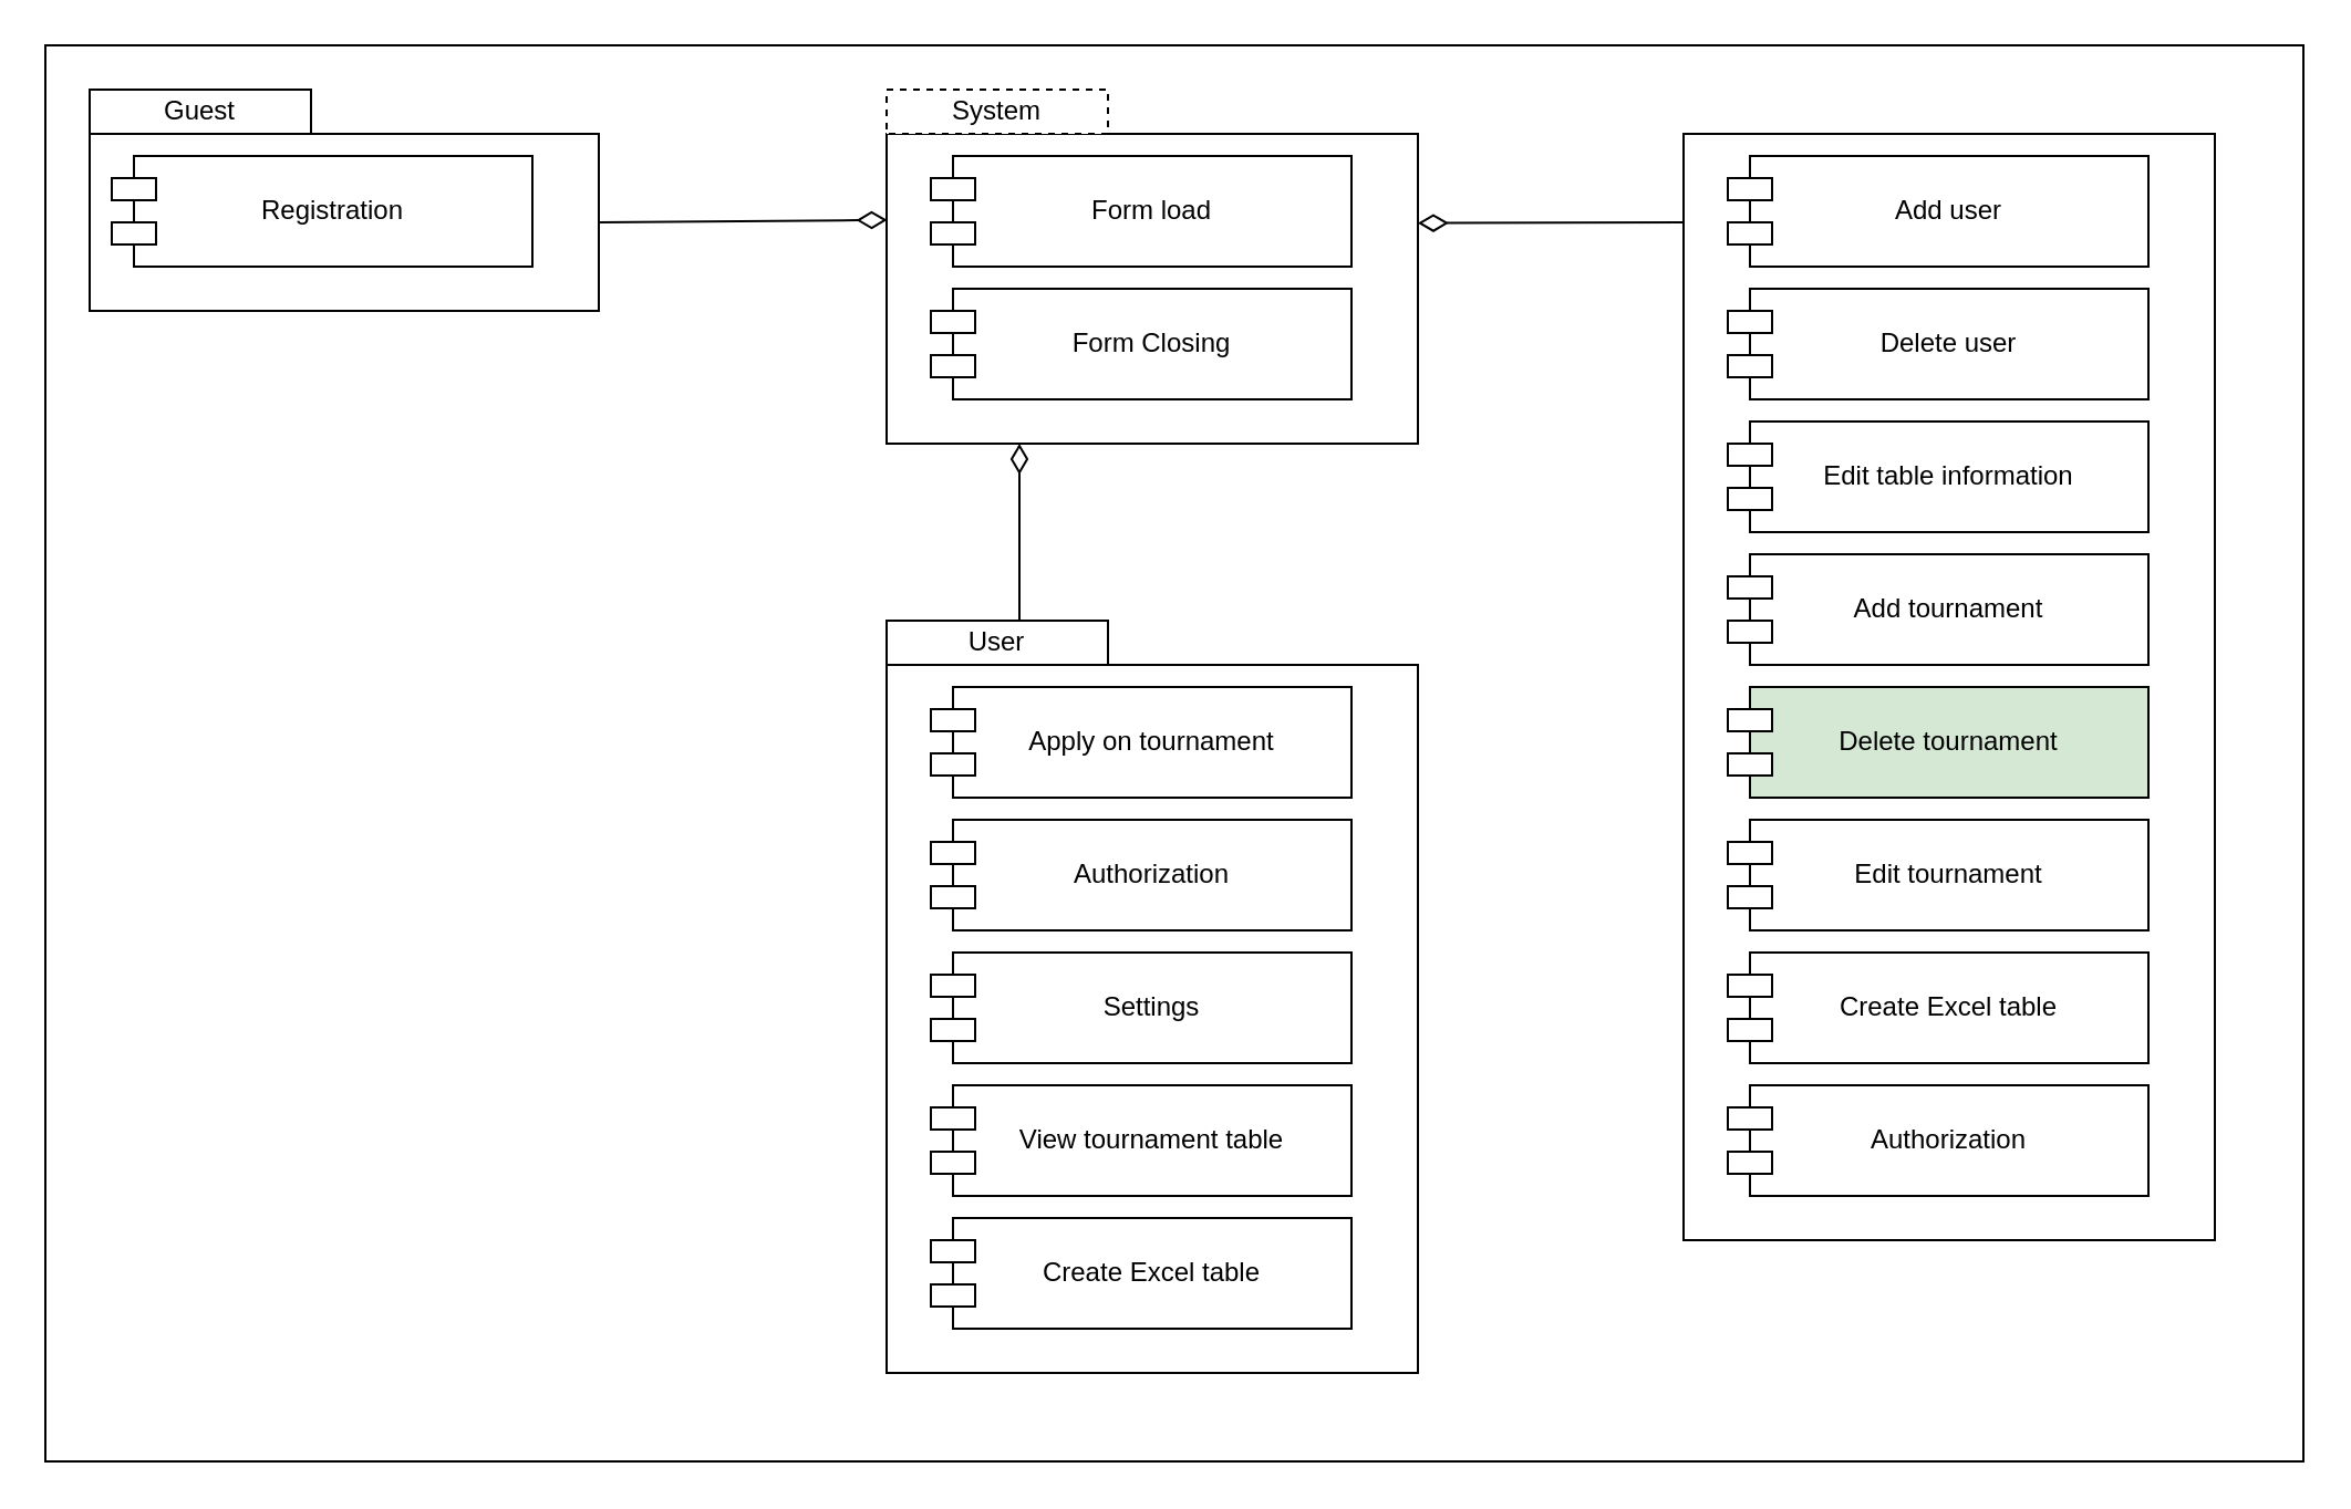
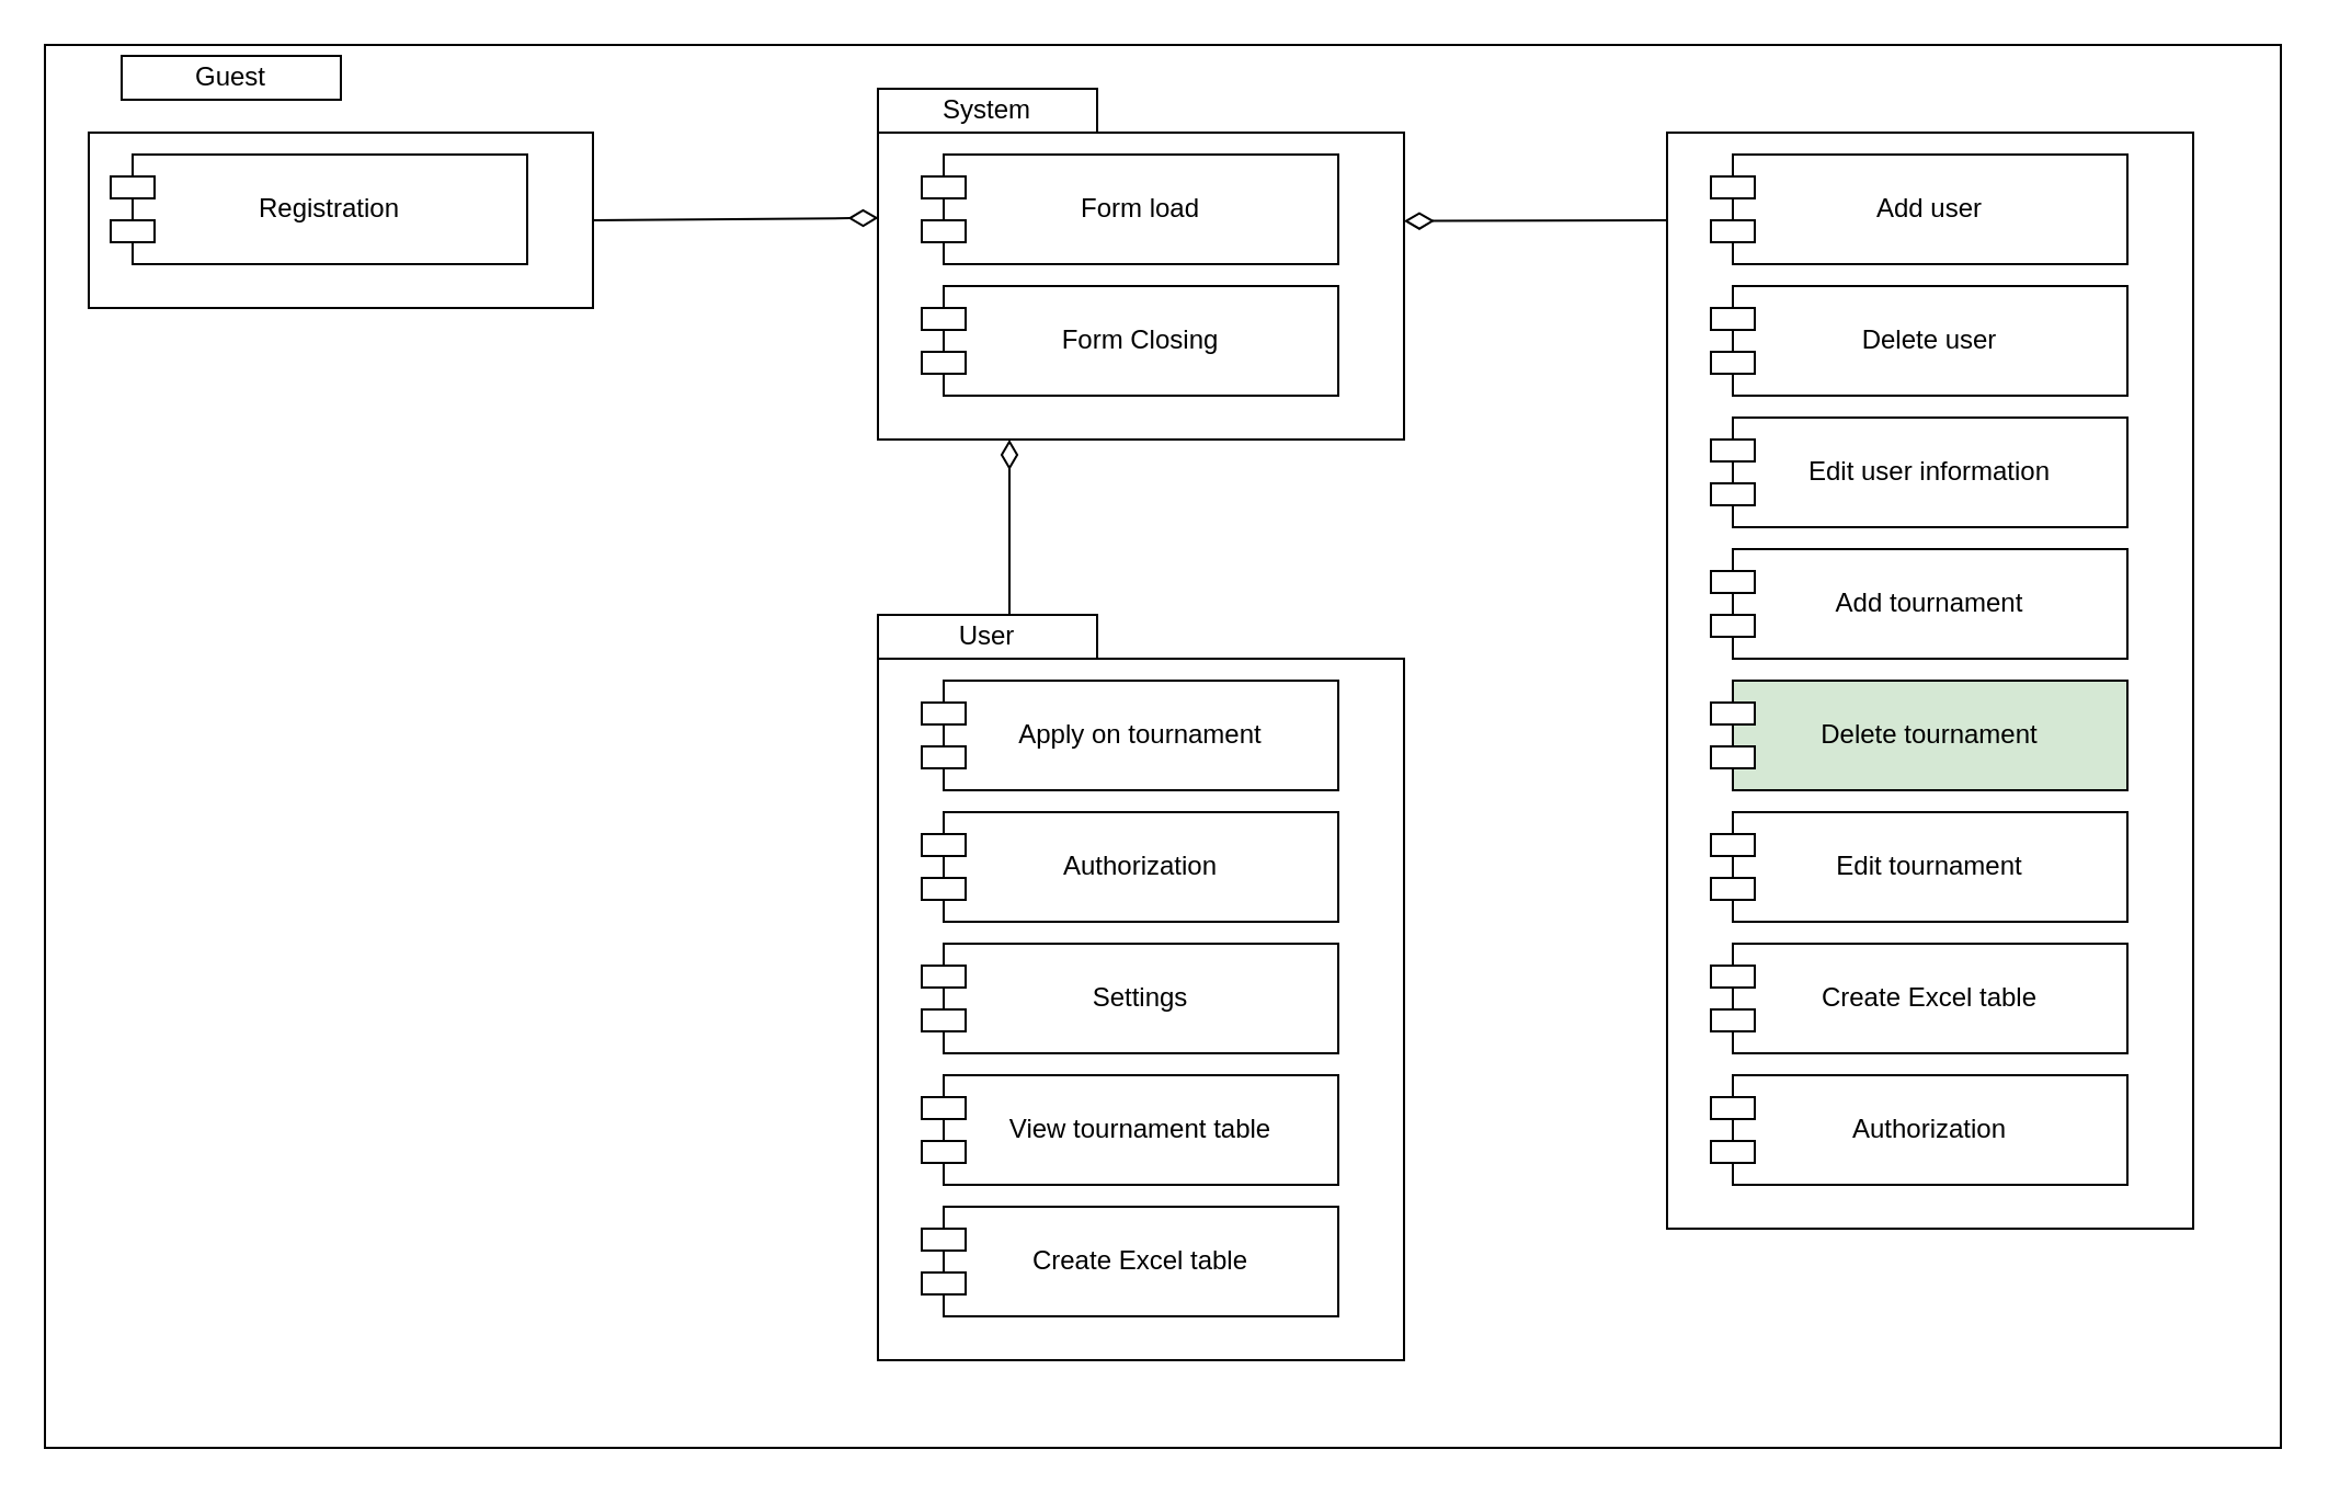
  <mxCell id="0" />
  <mxCell id="1" parent="0" />
  <mxCell id="2" value="" style="rounded=0;whiteSpace=wrap;html=1;" vertex="1" parent="1"><mxGeometry x="20" width="1020" height="640" as="geometry" y="20" /></mxCell>
  <mxCell id="3" value="" style="rounded=0;whiteSpace=wrap;html=1;" vertex="1" parent="1"><mxGeometry x="400" y="60" width="240" height="140" as="geometry" /></mxCell>
  <mxCell id="4" value="" style="rounded=0;whiteSpace=wrap;html=1;" vertex="1" parent="1"><mxGeometry x="40" y="60" width="230" height="80" as="geometry" /></mxCell>
  <mxCell id="5" value="" style="rounded=0;whiteSpace=wrap;html=1;" vertex="1" parent="1"><mxGeometry x="760" y="60" width="240" height="500" as="geometry" /></mxCell>
  <mxCell id="6" value="" style="rounded=0;whiteSpace=wrap;html=1;" vertex="1" parent="1"><mxGeometry x="400" y="300" width="240" height="320" as="geometry" /></mxCell>
  <mxCell id="7" value="User" style="rounded=0;whiteSpace=wrap;html=1;" vertex="1" parent="1"><mxGeometry x="400" y="280" width="100" height="20" as="geometry" /></mxCell>
- <mxCell id="8" value="Guest" style="rounded=0;whiteSpace=wrap;html=1;" vertex="1" parent="1"><mxGeometry x="40" y="40" width="100" height="20" as="geometry" /></mxCell>
- <mxCell id="9" value="System" style="rounded=0;whiteSpace=wrap;html=1;dashed=1;" vertex="1" parent="1"><mxGeometry x="400" y="40" width="100" height="20" as="geometry" /></mxCell>
+ <mxCell id="8" value="Guest" style="rounded=0;whiteSpace=wrap;html=1;" vertex="1" parent="1"><mxGeometry x="55" y="25" width="100" height="20" as="geometry" /></mxCell>
+ <mxCell id="9" value="System" style="rounded=0;whiteSpace=wrap;html=1;" vertex="1" parent="1"><mxGeometry x="400" y="40" width="100" height="20" as="geometry" /></mxCell>
  <mxCell id="10" value="" style="group" vertex="1" connectable="0" parent="1"><mxGeometry x="420" y="70" width="190" height="50" as="geometry" /></mxCell>
  <mxCell id="11" value="Form load" style="rounded=0;whiteSpace=wrap;html=1;" vertex="1" parent="10"><mxGeometry x="10" width="180" height="50" as="geometry" /></mxCell>
  <mxCell id="12" value="" style="rounded=0;whiteSpace=wrap;html=1;" vertex="1" parent="10"><mxGeometry y="10" width="20" height="10" as="geometry" /></mxCell>
  <mxCell id="13" value="" style="rounded=0;whiteSpace=wrap;html=1;" vertex="1" parent="10"><mxGeometry y="30" width="20" height="10" as="geometry" /></mxCell>
  <mxCell id="14" value="" style="group" vertex="1" connectable="0" parent="1"><mxGeometry x="420" y="130" width="190" height="50" as="geometry" /></mxCell>
  <mxCell id="15" value="Form Closing" style="rounded=0;whiteSpace=wrap;html=1;" vertex="1" parent="14"><mxGeometry x="10" width="180" height="50" as="geometry" /></mxCell>
  <mxCell id="16" value="" style="rounded=0;whiteSpace=wrap;html=1;" vertex="1" parent="14"><mxGeometry y="10" width="20" height="10" as="geometry" /></mxCell>
  <mxCell id="17" value="" style="rounded=0;whiteSpace=wrap;html=1;" vertex="1" parent="14"><mxGeometry y="30" width="20" height="10" as="geometry" /></mxCell>
  <mxCell id="18" value="" style="group" vertex="1" connectable="0" parent="1"><mxGeometry x="50" y="70" width="190" height="50" as="geometry" /></mxCell>
  <mxCell id="19" value="Registration" style="rounded=0;whiteSpace=wrap;html=1;" vertex="1" parent="18"><mxGeometry x="10" width="180" height="50" as="geometry" /></mxCell>
  <mxCell id="20" value="" style="rounded=0;whiteSpace=wrap;html=1;" vertex="1" parent="18"><mxGeometry y="10" width="20" height="10" as="geometry" /></mxCell>
  <mxCell id="21" value="" style="rounded=0;whiteSpace=wrap;html=1;" vertex="1" parent="18"><mxGeometry y="30" width="20" height="10" as="geometry" /></mxCell>
  <mxCell id="22" value="" style="group" vertex="1" connectable="0" parent="1"><mxGeometry x="780" y="70" width="190" height="50" as="geometry" /></mxCell>
  <mxCell id="23" value="Add user" style="rounded=0;whiteSpace=wrap;html=1;" vertex="1" parent="22"><mxGeometry x="10" width="180" height="50" as="geometry" /></mxCell>
  <mxCell id="24" value="" style="rounded=0;whiteSpace=wrap;html=1;" vertex="1" parent="22"><mxGeometry y="10" width="20" height="10" as="geometry" /></mxCell>
  <mxCell id="25" value="" style="rounded=0;whiteSpace=wrap;html=1;" vertex="1" parent="22"><mxGeometry y="30" width="20" height="10" as="geometry" /></mxCell>
  <mxCell id="26" value="" style="group" vertex="1" connectable="0" parent="1"><mxGeometry x="780" y="130" width="190" height="50" as="geometry" /></mxCell>
  <mxCell id="27" value="Delete user" style="rounded=0;whiteSpace=wrap;html=1;" vertex="1" parent="26"><mxGeometry x="10" width="180" height="50" as="geometry" /></mxCell>
  <mxCell id="28" value="" style="rounded=0;whiteSpace=wrap;html=1;" vertex="1" parent="26"><mxGeometry y="10" width="20" height="10" as="geometry" /></mxCell>
  <mxCell id="29" value="" style="rounded=0;whiteSpace=wrap;html=1;" vertex="1" parent="26"><mxGeometry y="30" width="20" height="10" as="geometry" /></mxCell>
  <mxCell id="30" value="" style="group" vertex="1" connectable="0" parent="1"><mxGeometry x="780" y="190" width="190" height="50" as="geometry" /></mxCell>
- <mxCell id="31" value="Edit table information" style="rounded=0;whiteSpace=wrap;html=1;" vertex="1" parent="30"><mxGeometry x="10" width="180" height="50" as="geometry" /></mxCell>
+ <mxCell id="31" value="Edit user information" style="rounded=0;whiteSpace=wrap;html=1;" vertex="1" parent="30"><mxGeometry x="10" width="180" height="50" as="geometry" /></mxCell>
  <mxCell id="32" value="" style="rounded=0;whiteSpace=wrap;html=1;" vertex="1" parent="30"><mxGeometry y="10" width="20" height="10" as="geometry" /></mxCell>
  <mxCell id="33" value="" style="rounded=0;whiteSpace=wrap;html=1;" vertex="1" parent="30"><mxGeometry y="30" width="20" height="10" as="geometry" /></mxCell>
  <mxCell id="34" value="" style="group" vertex="1" connectable="0" parent="1"><mxGeometry x="780" y="250" width="190" height="50" as="geometry" /></mxCell>
  <mxCell id="35" value="Add tournament" style="rounded=0;whiteSpace=wrap;html=1;" vertex="1" parent="34"><mxGeometry x="10" width="180" height="50" as="geometry" /></mxCell>
  <mxCell id="36" value="" style="rounded=0;whiteSpace=wrap;html=1;" vertex="1" parent="34"><mxGeometry y="10" width="20" height="10" as="geometry" /></mxCell>
  <mxCell id="37" value="" style="rounded=0;whiteSpace=wrap;html=1;" vertex="1" parent="34"><mxGeometry y="30" width="20" height="10" as="geometry" /></mxCell>
  <mxCell id="38" value="" style="group" vertex="1" connectable="0" parent="1"><mxGeometry x="780" y="310" width="190" height="50" as="geometry" /></mxCell>
  <mxCell id="39" value="Delete tournament" style="rounded=0;whiteSpace=wrap;html=1;fillColor=#d5e8d4;" vertex="1" parent="38"><mxGeometry x="10" width="180" height="50" as="geometry" /></mxCell>
  <mxCell id="40" value="" style="rounded=0;whiteSpace=wrap;html=1;" vertex="1" parent="38"><mxGeometry y="10" width="20" height="10" as="geometry" /></mxCell>
  <mxCell id="41" value="" style="rounded=0;whiteSpace=wrap;html=1;" vertex="1" parent="38"><mxGeometry y="30" width="20" height="10" as="geometry" /></mxCell>
  <mxCell id="42" value="" style="group" vertex="1" connectable="0" parent="1"><mxGeometry x="780" y="370" width="190" height="50" as="geometry" /></mxCell>
  <mxCell id="43" value="Edit tournament" style="rounded=0;whiteSpace=wrap;html=1;" vertex="1" parent="42"><mxGeometry x="10" width="180" height="50" as="geometry" /></mxCell>
  <mxCell id="44" value="" style="rounded=0;whiteSpace=wrap;html=1;" vertex="1" parent="42"><mxGeometry y="10" width="20" height="10" as="geometry" /></mxCell>
  <mxCell id="45" value="" style="rounded=0;whiteSpace=wrap;html=1;" vertex="1" parent="42"><mxGeometry y="30" width="20" height="10" as="geometry" /></mxCell>
  <mxCell id="46" value="" style="group" vertex="1" connectable="0" parent="1"><mxGeometry x="780" y="430" width="190" height="50" as="geometry" /></mxCell>
  <mxCell id="47" value="Create Excel table" style="rounded=0;whiteSpace=wrap;html=1;" vertex="1" parent="46"><mxGeometry x="10" width="180" height="50" as="geometry" /></mxCell>
  <mxCell id="48" value="" style="rounded=0;whiteSpace=wrap;html=1;" vertex="1" parent="46"><mxGeometry y="10" width="20" height="10" as="geometry" /></mxCell>
  <mxCell id="49" value="" style="rounded=0;whiteSpace=wrap;html=1;" vertex="1" parent="46"><mxGeometry y="30" width="20" height="10" as="geometry" /></mxCell>
  <mxCell id="50" value="" style="group" vertex="1" connectable="0" parent="1"><mxGeometry x="780" y="490" width="190" height="50" as="geometry" /></mxCell>
  <mxCell id="51" value="Authorization" style="rounded=0;whiteSpace=wrap;html=1;" vertex="1" parent="50"><mxGeometry x="10" width="180" height="50" as="geometry" /></mxCell>
  <mxCell id="52" value="" style="rounded=0;whiteSpace=wrap;html=1;" vertex="1" parent="50"><mxGeometry y="10" width="20" height="10" as="geometry" /></mxCell>
  <mxCell id="53" value="" style="rounded=0;whiteSpace=wrap;html=1;" vertex="1" parent="50"><mxGeometry y="30" width="20" height="10" as="geometry" /></mxCell>
  <mxCell id="54" value="" style="group" vertex="1" connectable="0" parent="1"><mxGeometry x="420" y="310" width="190" height="50" as="geometry" /></mxCell>
  <mxCell id="55" value="Apply on tournament" style="rounded=0;whiteSpace=wrap;html=1;" vertex="1" parent="54"><mxGeometry x="10" width="180" height="50" as="geometry" /></mxCell>
  <mxCell id="56" value="" style="rounded=0;whiteSpace=wrap;html=1;" vertex="1" parent="54"><mxGeometry y="10" width="20" height="10" as="geometry" /></mxCell>
  <mxCell id="57" value="" style="rounded=0;whiteSpace=wrap;html=1;" vertex="1" parent="54"><mxGeometry y="30" width="20" height="10" as="geometry" /></mxCell>
  <mxCell id="58" value="" style="group" vertex="1" connectable="0" parent="1"><mxGeometry x="420" y="370" width="190" height="50" as="geometry" /></mxCell>
  <mxCell id="59" value="Authorization" style="rounded=0;whiteSpace=wrap;html=1;" vertex="1" parent="58"><mxGeometry x="10" width="180" height="50" as="geometry" /></mxCell>
  <mxCell id="60" value="" style="rounded=0;whiteSpace=wrap;html=1;" vertex="1" parent="58"><mxGeometry y="10" width="20" height="10" as="geometry" /></mxCell>
  <mxCell id="61" value="" style="rounded=0;whiteSpace=wrap;html=1;" vertex="1" parent="58"><mxGeometry y="30" width="20" height="10" as="geometry" /></mxCell>
  <mxCell id="62" value="" style="group" vertex="1" connectable="0" parent="1"><mxGeometry x="420" y="430" width="190" height="50" as="geometry" /></mxCell>
  <mxCell id="63" value="Settings" style="rounded=0;whiteSpace=wrap;html=1;" vertex="1" parent="62"><mxGeometry x="10" width="180" height="50" as="geometry" /></mxCell>
  <mxCell id="64" value="" style="rounded=0;whiteSpace=wrap;html=1;" vertex="1" parent="62"><mxGeometry y="10" width="20" height="10" as="geometry" /></mxCell>
  <mxCell id="65" value="" style="rounded=0;whiteSpace=wrap;html=1;" vertex="1" parent="62"><mxGeometry y="30" width="20" height="10" as="geometry" /></mxCell>
  <mxCell id="66" value="" style="group" vertex="1" connectable="0" parent="1"><mxGeometry x="420" y="490" width="190" height="50" as="geometry" /></mxCell>
  <mxCell id="67" value="View tournament table" style="rounded=0;whiteSpace=wrap;html=1;" vertex="1" parent="66"><mxGeometry x="10" width="180" height="50" as="geometry" /></mxCell>
  <mxCell id="68" value="" style="rounded=0;whiteSpace=wrap;html=1;" vertex="1" parent="66"><mxGeometry y="10" width="20" height="10" as="geometry" /></mxCell>
  <mxCell id="69" value="" style="rounded=0;whiteSpace=wrap;html=1;" vertex="1" parent="66"><mxGeometry y="30" width="20" height="10" as="geometry" /></mxCell>
  <mxCell id="70" value="" style="group" vertex="1" connectable="0" parent="1"><mxGeometry x="420" y="550" width="190" height="50" as="geometry" /></mxCell>
  <mxCell id="71" value="Create Excel table" style="rounded=0;whiteSpace=wrap;html=1;" vertex="1" parent="70"><mxGeometry x="10" width="180" height="50" as="geometry" /></mxCell>
  <mxCell id="72" value="" style="rounded=0;whiteSpace=wrap;html=1;" vertex="1" parent="70"><mxGeometry y="10" width="20" height="10" as="geometry" /></mxCell>
  <mxCell id="73" value="" style="rounded=0;whiteSpace=wrap;html=1;" vertex="1" parent="70"><mxGeometry y="30" width="20" height="10" as="geometry" /></mxCell>
  <mxCell id="74" value="" style="endArrow=diamondThin;html=1;rounded=0;entryX=0.25;entryY=1;entryDx=0;entryDy=0;endFill=0;endSize=11;" edge="1" parent="1" target="3"><mxGeometry width="50" height="50" relative="1" as="geometry"><mxPoint x="460" y="280" as="sourcePoint" /><mxPoint x="630" y="480" as="targetPoint" /><Array as="points" /></mxGeometry></mxCell>
  <mxCell id="75" value="" style="endArrow=diamondThin;html=1;rounded=0;exitX=1;exitY=0.5;exitDx=0;exitDy=0;entryX=0.001;entryY=0.278;entryDx=0;entryDy=0;entryPerimeter=0;endFill=0;endSize=11;" edge="1" parent="1" source="4" target="3"><mxGeometry width="50" height="50" relative="1" as="geometry"><mxPoint x="580" y="530" as="sourcePoint" /><mxPoint x="630" y="480" as="targetPoint" /></mxGeometry></mxCell>
  <mxCell id="76" value="" style="endArrow=diamondThin;html=1;rounded=0;entryX=0.999;entryY=0.305;entryDx=0;entryDy=0;entryPerimeter=0;endFill=0;endSize=11;" edge="1" parent="1"><mxGeometry width="50" height="50" relative="1" as="geometry"><mxPoint x="760" y="100" as="sourcePoint" /><mxPoint x="640" y="100.35" as="targetPoint" /></mxGeometry></mxCell>
